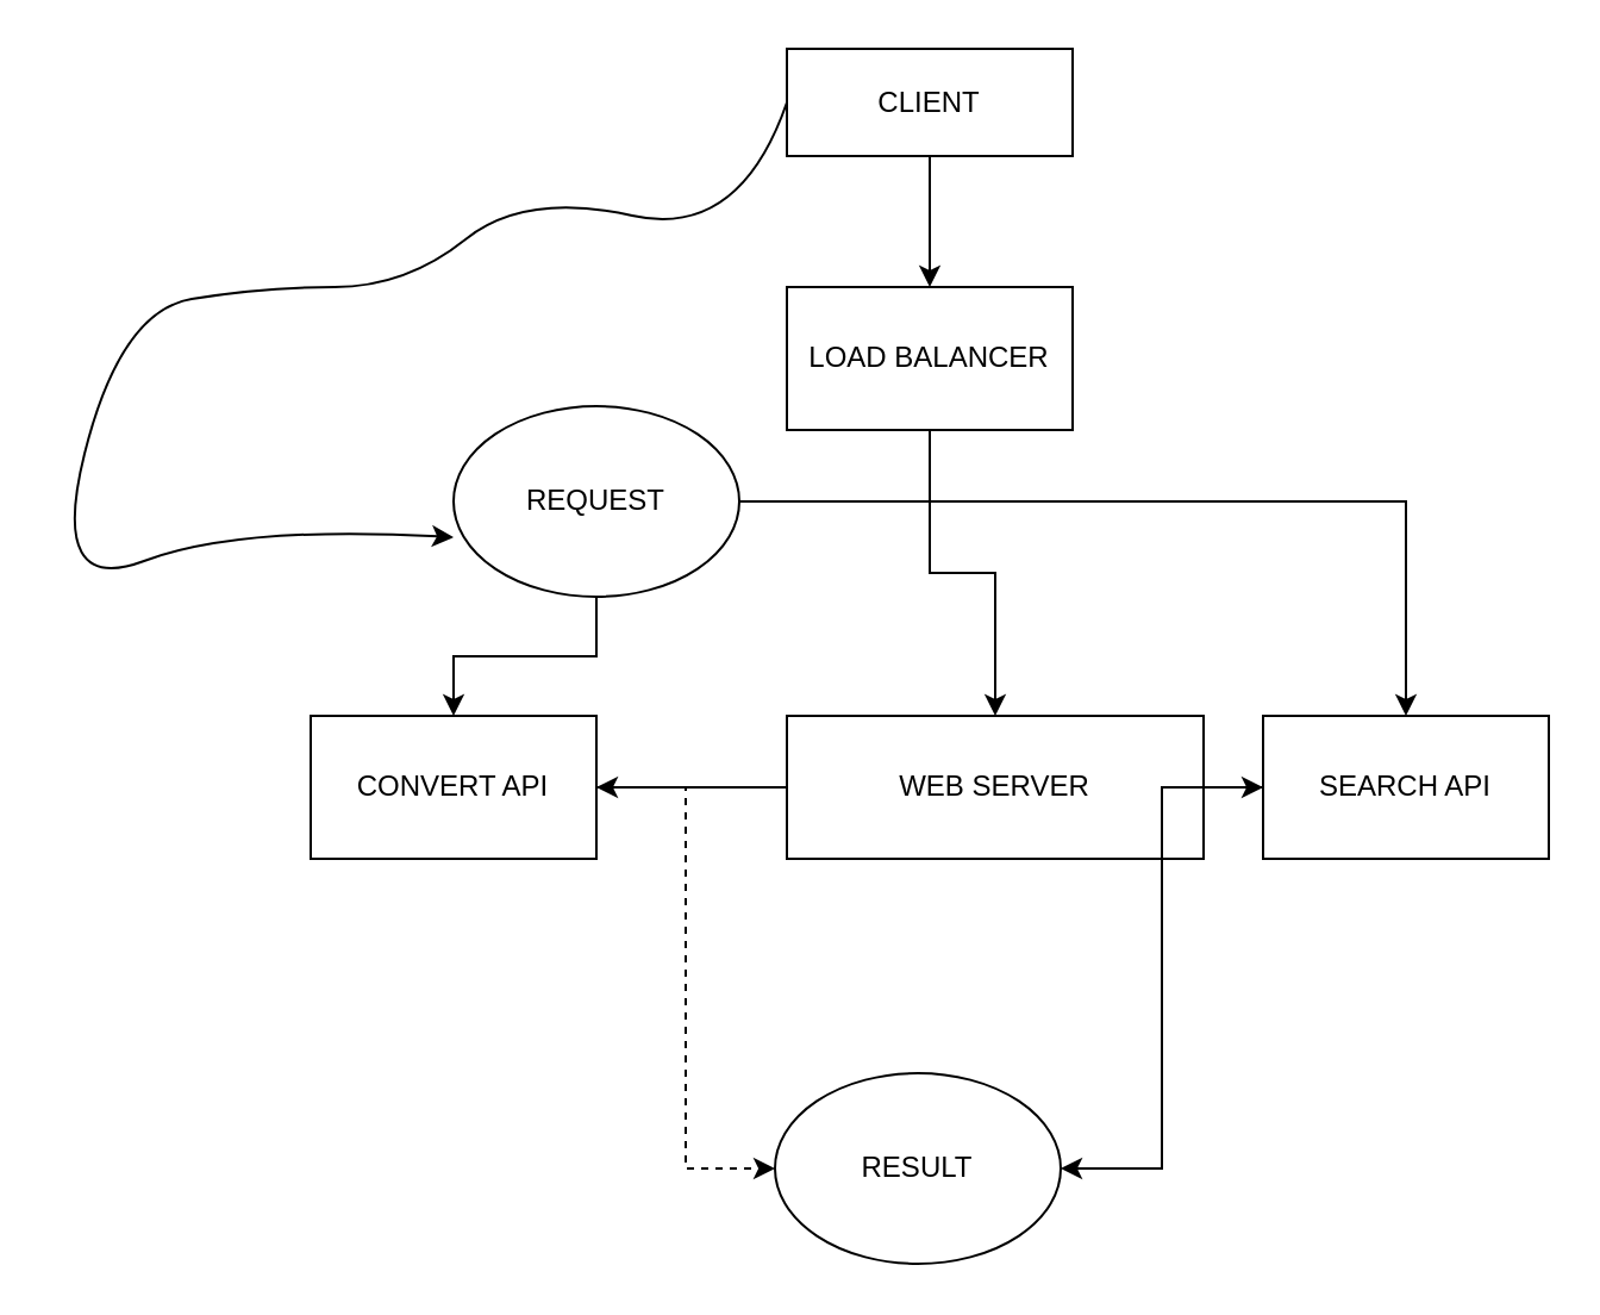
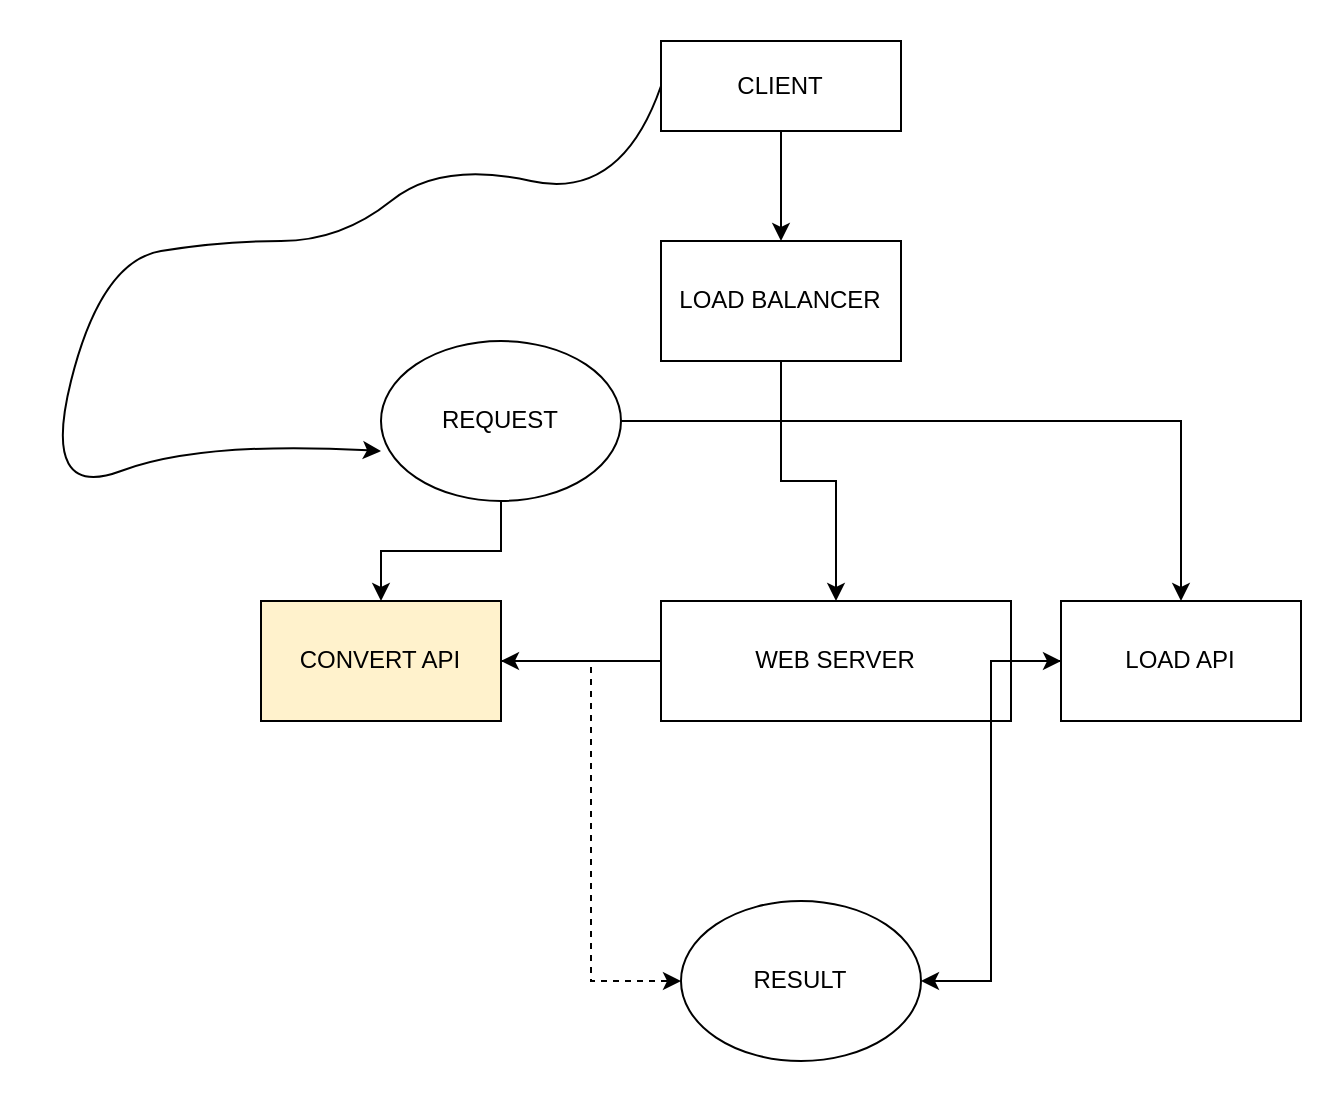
  <mxCell id="0" />
  <mxCell id="1" parent="0" />
  <mxCell id="2" value="CLIENT" style="rounded=0;whiteSpace=wrap;html=1;" vertex="1" parent="1"><mxGeometry x="330" y="20" width="120" height="45" as="geometry" /></mxCell>
  <mxCell id="3" value="" style="endArrow=classic;html=1;rounded=0;exitX=0.5;exitY=1;exitDx=0;exitDy=0;" edge="1" parent="1" source="18"><mxGeometry width="50" height="50" relative="1" as="geometry"><mxPoint x="374" y="130" as="sourcePoint" /><mxPoint x="390" y="160" as="targetPoint" /></mxGeometry></mxCell>
  <mxCell id="4" value="" style="edgeStyle=orthogonalEdgeStyle;rounded=0;orthogonalLoop=1;jettySize=auto;html=1;" edge="1" parent="1" source="18" target="7"><mxGeometry relative="1" as="geometry" /></mxCell>
  <mxCell id="5" value="" style="edgeStyle=orthogonalEdgeStyle;rounded=0;orthogonalLoop=1;jettySize=auto;html=1;" edge="1" parent="1" source="7" target="9"><mxGeometry relative="1" as="geometry" /></mxCell>
  <mxCell id="6" value="" style="edgeStyle=orthogonalEdgeStyle;rounded=0;orthogonalLoop=1;jettySize=auto;html=1;" edge="1" parent="1" source="7" target="11"><mxGeometry relative="1" as="geometry" /></mxCell>
  <mxCell id="7" value="WEB SERVER" style="rounded=0;whiteSpace=wrap;html=1;" vertex="1" parent="1"><mxGeometry x="330" y="300" width="175" height="60" as="geometry" /></mxCell>
  <mxCell id="8" style="edgeStyle=orthogonalEdgeStyle;rounded=0;orthogonalLoop=1;jettySize=auto;html=1;entryX=1;entryY=0.5;entryDx=0;entryDy=0;" edge="1" parent="1" source="9" target="12"><mxGeometry relative="1" as="geometry" /></mxCell>
- <mxCell id="9" value="SEARCH API" style="whiteSpace=wrap;html=1;rounded=0;" vertex="1" parent="1"><mxGeometry x="530" y="300" width="120" height="60" as="geometry" /></mxCell>
+ <mxCell id="9" value="LOAD API" style="whiteSpace=wrap;html=1;rounded=0;" vertex="1" parent="1"><mxGeometry x="530" y="300" width="120" height="60" as="geometry" /></mxCell>
  <mxCell id="10" style="edgeStyle=orthogonalEdgeStyle;rounded=0;orthogonalLoop=1;jettySize=auto;html=1;entryX=0;entryY=0.5;entryDx=0;entryDy=0;dashed=1;" edge="1" parent="1" source="11" target="12"><mxGeometry relative="1" as="geometry" /></mxCell>
- <mxCell id="11" value="CONVERT API" style="whiteSpace=wrap;html=1;rounded=0;" vertex="1" parent="1"><mxGeometry x="130" y="300" width="120" height="60" as="geometry" /></mxCell>
- <mxCell id="12" value="RESULT" style="ellipse;whiteSpace=wrap;html=1;" vertex="1" parent="1"><mxGeometry x="325" y="450" width="120" height="80" as="geometry" /></mxCell>
+ <mxCell id="11" value="CONVERT API" style="whiteSpace=wrap;html=1;rounded=0;fillColor=#fff2cc;" vertex="1" parent="1"><mxGeometry x="130" y="300" width="120" height="60" as="geometry" /></mxCell>
+ <mxCell id="12" value="RESULT" style="ellipse;whiteSpace=wrap;html=1;" vertex="1" parent="1"><mxGeometry x="340" y="450" width="120" height="80" as="geometry" /></mxCell>
  <mxCell id="13" value="" style="curved=1;endArrow=classic;html=1;rounded=0;exitX=0;exitY=0.5;exitDx=0;exitDy=0;entryX=0;entryY=0.688;entryDx=0;entryDy=0;entryPerimeter=0;" edge="1" parent="1" source="2" target="16"><mxGeometry width="50" height="50" relative="1" as="geometry"><mxPoint x="280" y="20" as="sourcePoint" /><mxPoint x="180" y="220" as="targetPoint" /><Array as="points"><mxPoint x="310" y="100" /><mxPoint x="220" y="80" /><mxPoint x="170" y="120" /><mxPoint x="110" y="120" /><mxPoint x="50" y="130" /><mxPoint x="20" y="250" /><mxPoint x="100" y="220" /></Array></mxGeometry></mxCell>
  <mxCell id="14" value="" style="edgeStyle=orthogonalEdgeStyle;rounded=0;orthogonalLoop=1;jettySize=auto;html=1;entryX=0.5;entryY=0;entryDx=0;entryDy=0;" edge="1" parent="1" source="16" target="9"><mxGeometry relative="1" as="geometry" /></mxCell>
  <mxCell id="15" value="" style="edgeStyle=orthogonalEdgeStyle;rounded=0;orthogonalLoop=1;jettySize=auto;html=1;" edge="1" parent="1" source="16" target="11"><mxGeometry relative="1" as="geometry" /></mxCell>
  <mxCell id="16" value="REQUEST" style="ellipse;whiteSpace=wrap;html=1;" vertex="1" parent="1"><mxGeometry x="190" y="170" width="120" height="80" as="geometry" /></mxCell>
  <mxCell id="17" value="" style="endArrow=classic;html=1;rounded=0;exitX=0.5;exitY=1;exitDx=0;exitDy=0;" edge="1" parent="1" source="2" target="18"><mxGeometry width="50" height="50" relative="1" as="geometry"><mxPoint x="390" y="80" as="sourcePoint" /><mxPoint x="390" y="160" as="targetPoint" /></mxGeometry></mxCell>
  <mxCell id="18" value="LOAD BALANCER" style="rounded=0;whiteSpace=wrap;html=1;" vertex="1" parent="1"><mxGeometry x="330" y="120" width="120" height="60" as="geometry" /></mxCell>
